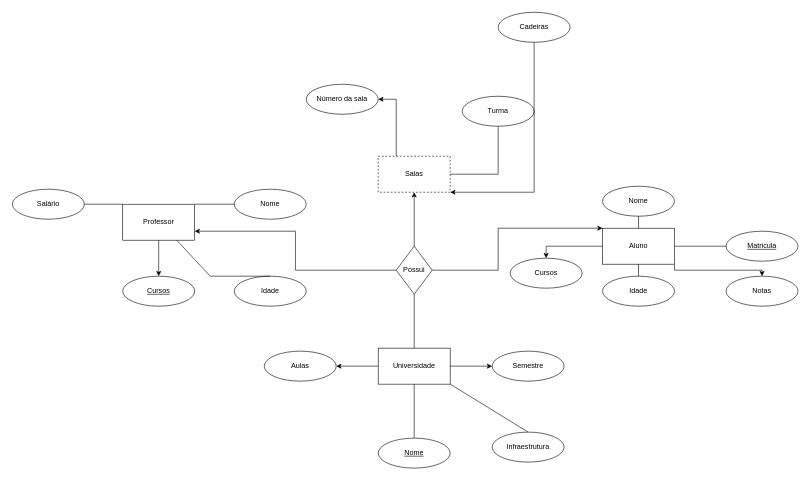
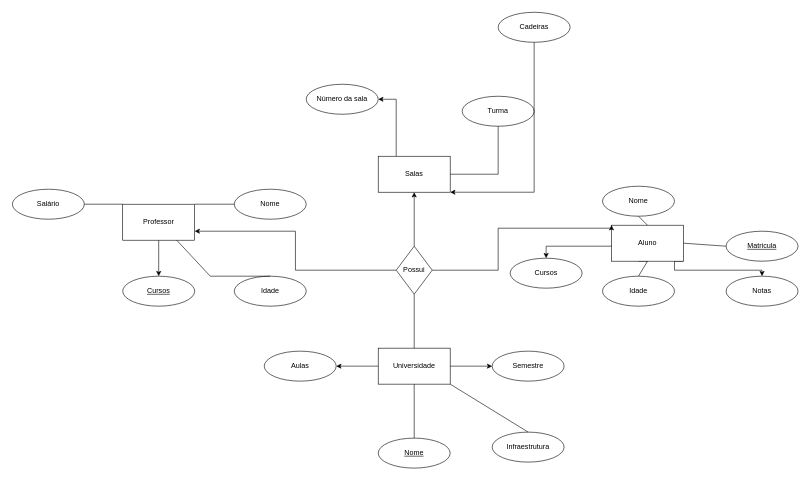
  <mxCell id="0" />
  <mxCell id="1" parent="0" />
  <mxCell id="2" style="edgeStyle=orthogonalEdgeStyle;rounded=0;orthogonalLoop=1;jettySize=auto;html=1;exitX=0.5;exitY=1;exitDx=0;exitDy=0;entryX=0.5;entryY=0;entryDx=0;entryDy=0;" edge="1" parent="1" source="4" target="6"><mxGeometry relative="1" as="geometry"><Array as="points"><mxPoint x="1064" y="410" /><mxPoint x="910" y="410" /></Array></mxGeometry></mxCell>
  <mxCell id="3" style="edgeStyle=orthogonalEdgeStyle;rounded=0;orthogonalLoop=1;jettySize=auto;html=1;exitX=1;exitY=1;exitDx=0;exitDy=0;entryX=0.5;entryY=0;entryDx=0;entryDy=0;" edge="1" parent="1" source="4" target="8"><mxGeometry relative="1" as="geometry"><Array as="points"><mxPoint x="1124" y="450" /><mxPoint x="1270" y="450" /></Array></mxGeometry></mxCell>
- <mxCell id="4" value="Aluno" style="rounded=0;whiteSpace=wrap;html=1;" vertex="1" parent="1"><mxGeometry x="1004" y="380" width="120" height="60" as="geometry" /></mxCell>
+ <mxCell id="4" value="Aluno" style="rounded=0;whiteSpace=wrap;html=1;" vertex="1" parent="1"><mxGeometry x="1019" y="375" width="120" height="60" as="geometry" /></mxCell>
  <mxCell id="5" value="&lt;u&gt;Matricula&lt;/u&gt;" style="ellipse;whiteSpace=wrap;html=1;" vertex="1" parent="1"><mxGeometry x="1210" y="385" width="120" height="50" as="geometry" /></mxCell>
  <mxCell id="6" value="Cursos" style="ellipse;whiteSpace=wrap;html=1;" vertex="1" parent="1"><mxGeometry x="850" y="430" width="120" height="50" as="geometry" /></mxCell>
  <mxCell id="7" value="" style="endArrow=none;html=1;rounded=0;exitX=1;exitY=0.5;exitDx=0;exitDy=0;entryX=0;entryY=0.5;entryDx=0;entryDy=0;" edge="1" parent="1" source="4" target="5"><mxGeometry width="50" height="50" relative="1" as="geometry"><mxPoint x="1140" y="470" as="sourcePoint" /><mxPoint x="1190" y="420" as="targetPoint" /></mxGeometry></mxCell>
  <mxCell id="8" value="Notas" style="ellipse;whiteSpace=wrap;html=1;" vertex="1" parent="1"><mxGeometry x="1210" y="460" width="120" height="50" as="geometry" /></mxCell>
  <mxCell id="9" style="edgeStyle=orthogonalEdgeStyle;rounded=0;orthogonalLoop=1;jettySize=auto;html=1;exitX=0.5;exitY=1;exitDx=0;exitDy=0;entryX=0.5;entryY=0;entryDx=0;entryDy=0;" edge="1" parent="1" source="10" target="12"><mxGeometry relative="1" as="geometry" /></mxCell>
  <mxCell id="10" value="Professor" style="rounded=0;whiteSpace=wrap;html=1;" vertex="1" parent="1"><mxGeometry x="204" y="340" width="120" height="60" as="geometry" /></mxCell>
  <mxCell id="11" value="Nome" style="ellipse;whiteSpace=wrap;html=1;" vertex="1" parent="1"><mxGeometry x="390" y="315" width="120" height="50" as="geometry" /></mxCell>
  <mxCell id="12" value="&lt;u&gt;Cursos&lt;/u&gt;" style="ellipse;whiteSpace=wrap;html=1;" vertex="1" parent="1"><mxGeometry x="204" y="460" width="120" height="50" as="geometry" /></mxCell>
  <mxCell id="13" value="" style="endArrow=none;html=1;rounded=0;exitX=1;exitY=0;exitDx=0;exitDy=0;entryX=0;entryY=0.5;entryDx=0;entryDy=0;" edge="1" parent="1" source="10" target="11"><mxGeometry width="50" height="50" relative="1" as="geometry"><mxPoint x="340" y="430" as="sourcePoint" /><mxPoint x="390" y="380" as="targetPoint" /></mxGeometry></mxCell>
  <mxCell id="14" value="Nome" style="ellipse;whiteSpace=wrap;html=1;" vertex="1" parent="1"><mxGeometry x="1004" y="310" width="120" height="50" as="geometry" /></mxCell>
  <mxCell id="15" value="Idade" style="ellipse;whiteSpace=wrap;html=1;" vertex="1" parent="1"><mxGeometry x="1004" y="460" width="120" height="50" as="geometry" /></mxCell>
  <mxCell id="16" value="" style="endArrow=none;html=1;rounded=0;entryX=0.5;entryY=1;entryDx=0;entryDy=0;exitX=0.5;exitY=0;exitDx=0;exitDy=0;" edge="1" parent="1" source="15" target="4"><mxGeometry width="50" height="50" relative="1" as="geometry"><mxPoint x="1050" y="490" as="sourcePoint" /><mxPoint x="1100" y="440" as="targetPoint" /></mxGeometry></mxCell>
  <mxCell id="17" value="" style="endArrow=none;html=1;rounded=0;entryX=0.5;entryY=1;entryDx=0;entryDy=0;exitX=0.5;exitY=0;exitDx=0;exitDy=0;" edge="1" parent="1" source="4" target="14"><mxGeometry width="50" height="50" relative="1" as="geometry"><mxPoint x="1060" y="370" as="sourcePoint" /><mxPoint x="1074" y="450" as="targetPoint" /></mxGeometry></mxCell>
  <mxCell id="18" value="Idade" style="ellipse;whiteSpace=wrap;html=1;" vertex="1" parent="1"><mxGeometry x="390" y="460" width="120" height="50" as="geometry" /></mxCell>
  <mxCell id="19" value="Salário" style="ellipse;whiteSpace=wrap;html=1;" vertex="1" parent="1"><mxGeometry x="20" y="315" width="120" height="50" as="geometry" /></mxCell>
  <mxCell id="20" value="" style="endArrow=none;html=1;rounded=0;exitX=1;exitY=0.5;exitDx=0;exitDy=0;entryX=0;entryY=0;entryDx=0;entryDy=0;" edge="1" parent="1" source="19" target="10"><mxGeometry width="50" height="50" relative="1" as="geometry"><mxPoint x="160" y="400" as="sourcePoint" /><mxPoint x="210" y="350" as="targetPoint" /></mxGeometry></mxCell>
  <mxCell id="21" value="" style="endArrow=none;html=1;rounded=0;entryX=0.5;entryY=0;entryDx=0;entryDy=0;exitX=0.75;exitY=1;exitDx=0;exitDy=0;" edge="1" parent="1" source="10" target="18"><mxGeometry width="50" height="50" relative="1" as="geometry"><mxPoint x="350" y="460" as="sourcePoint" /><mxPoint x="400" y="410" as="targetPoint" /><Array as="points"><mxPoint x="350" y="460" /></Array></mxGeometry></mxCell>
  <mxCell id="22" style="edgeStyle=orthogonalEdgeStyle;rounded=0;orthogonalLoop=1;jettySize=auto;html=1;exitX=0;exitY=0.5;exitDx=0;exitDy=0;entryX=1;entryY=0.5;entryDx=0;entryDy=0;" edge="1" parent="1" source="24" target="27"><mxGeometry relative="1" as="geometry" /></mxCell>
  <mxCell id="23" style="edgeStyle=orthogonalEdgeStyle;rounded=0;orthogonalLoop=1;jettySize=auto;html=1;exitX=1;exitY=0.5;exitDx=0;exitDy=0;" edge="1" parent="1" source="24" target="26"><mxGeometry relative="1" as="geometry" /></mxCell>
  <mxCell id="24" value="Universidade" style="rounded=0;whiteSpace=wrap;html=1;" vertex="1" parent="1"><mxGeometry x="630" y="580" width="120" height="60" as="geometry" /></mxCell>
  <mxCell id="25" value="Infraestrutura" style="ellipse;whiteSpace=wrap;html=1;" vertex="1" parent="1"><mxGeometry x="820" y="720" width="120" height="50" as="geometry" /></mxCell>
  <mxCell id="26" value="Semestre" style="ellipse;whiteSpace=wrap;html=1;" vertex="1" parent="1"><mxGeometry x="820" y="585" width="120" height="50" as="geometry" /></mxCell>
  <mxCell id="27" value="Aulas" style="ellipse;whiteSpace=wrap;html=1;" vertex="1" parent="1"><mxGeometry x="440" y="585" width="120" height="50" as="geometry" /></mxCell>
  <mxCell id="28" style="edgeStyle=orthogonalEdgeStyle;rounded=0;orthogonalLoop=1;jettySize=auto;html=1;exitX=1;exitY=0.5;exitDx=0;exitDy=0;entryX=0;entryY=0;entryDx=0;entryDy=0;" edge="1" parent="1" source="31" target="4"><mxGeometry relative="1" as="geometry"><Array as="points"><mxPoint x="830" y="450" /><mxPoint x="830" y="380" /></Array></mxGeometry></mxCell>
  <mxCell id="29" style="edgeStyle=orthogonalEdgeStyle;rounded=0;orthogonalLoop=1;jettySize=auto;html=1;exitX=0;exitY=0.5;exitDx=0;exitDy=0;entryX=1;entryY=0.75;entryDx=0;entryDy=0;" edge="1" parent="1" source="31" target="10"><mxGeometry relative="1" as="geometry" /></mxCell>
  <mxCell id="30" style="edgeStyle=orthogonalEdgeStyle;rounded=0;orthogonalLoop=1;jettySize=auto;html=1;exitX=0.5;exitY=0;exitDx=0;exitDy=0;entryX=0.5;entryY=1;entryDx=0;entryDy=0;" edge="1" parent="1" source="31" target="37"><mxGeometry relative="1" as="geometry" /></mxCell>
  <mxCell id="31" value="Possui" style="rhombus;whiteSpace=wrap;html=1;" vertex="1" parent="1"><mxGeometry x="660" y="410" width="60" height="80" as="geometry" /></mxCell>
  <mxCell id="32" value="&lt;u&gt;Nome&lt;/u&gt;" style="ellipse;whiteSpace=wrap;html=1;" vertex="1" parent="1"><mxGeometry x="630" y="730" width="120" height="50" as="geometry" /></mxCell>
  <mxCell id="33" value="" style="endArrow=none;html=1;rounded=0;entryX=0.5;entryY=1;entryDx=0;entryDy=0;exitX=0.5;exitY=0;exitDx=0;exitDy=0;" edge="1" parent="1" source="24" target="31"><mxGeometry width="50" height="50" relative="1" as="geometry"><mxPoint x="660" y="560" as="sourcePoint" /><mxPoint x="710" y="510" as="targetPoint" /></mxGeometry></mxCell>
  <mxCell id="34" value="" style="endArrow=none;html=1;rounded=0;entryX=0.5;entryY=1;entryDx=0;entryDy=0;exitX=0.5;exitY=0;exitDx=0;exitDy=0;" edge="1" parent="1" source="32" target="24"><mxGeometry width="50" height="50" relative="1" as="geometry"><mxPoint x="700" y="590" as="sourcePoint" /><mxPoint x="700" y="500" as="targetPoint" /></mxGeometry></mxCell>
  <mxCell id="35" value="" style="endArrow=none;html=1;rounded=0;entryX=0.5;entryY=0;entryDx=0;entryDy=0;exitX=1;exitY=1;exitDx=0;exitDy=0;" edge="1" parent="1" source="24" target="25"><mxGeometry width="50" height="50" relative="1" as="geometry"><mxPoint x="770" y="720" as="sourcePoint" /><mxPoint x="820" y="670" as="targetPoint" /></mxGeometry></mxCell>
  <mxCell id="36" style="edgeStyle=orthogonalEdgeStyle;rounded=0;orthogonalLoop=1;jettySize=auto;html=1;exitX=0.25;exitY=0;exitDx=0;exitDy=0;entryX=1;entryY=0.5;entryDx=0;entryDy=0;" edge="1" parent="1" source="37" target="38"><mxGeometry relative="1" as="geometry" /></mxCell>
- <mxCell id="37" value="Salas" style="rounded=0;whiteSpace=wrap;html=1;dashed=1;" vertex="1" parent="1"><mxGeometry x="630" y="260" width="120" height="60" as="geometry" /></mxCell>
+ <mxCell id="37" value="Salas" style="rounded=0;whiteSpace=wrap;html=1;" vertex="1" parent="1"><mxGeometry x="630" y="260" width="120" height="60" as="geometry" /></mxCell>
  <mxCell id="38" value="Número da sala" style="ellipse;whiteSpace=wrap;html=1;" vertex="1" parent="1"><mxGeometry x="510" y="140" width="120" height="50" as="geometry" /></mxCell>
  <mxCell id="39" value="Turma" style="ellipse;whiteSpace=wrap;html=1;" vertex="1" parent="1"><mxGeometry x="770" y="160" width="120" height="50" as="geometry" /></mxCell>
  <mxCell id="40" style="edgeStyle=orthogonalEdgeStyle;rounded=0;orthogonalLoop=1;jettySize=auto;html=1;exitX=0.5;exitY=1;exitDx=0;exitDy=0;entryX=1;entryY=1;entryDx=0;entryDy=0;" edge="1" parent="1" source="41" target="37"><mxGeometry relative="1" as="geometry"><Array as="points"><mxPoint x="890" y="320" /></Array></mxGeometry></mxCell>
  <mxCell id="41" value="Cadeiras" style="ellipse;whiteSpace=wrap;html=1;" vertex="1" parent="1"><mxGeometry x="830" y="20" width="120" height="50" as="geometry" /></mxCell>
  <mxCell id="42" value="" style="endArrow=none;html=1;rounded=0;exitX=1;exitY=0.5;exitDx=0;exitDy=0;entryX=0.5;entryY=1;entryDx=0;entryDy=0;" edge="1" parent="1" source="37" target="39"><mxGeometry width="50" height="50" relative="1" as="geometry"><mxPoint x="780" y="310" as="sourcePoint" /><mxPoint x="830" y="260" as="targetPoint" /><Array as="points"><mxPoint x="830" y="290" /></Array></mxGeometry></mxCell>
